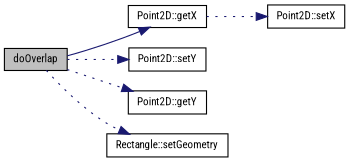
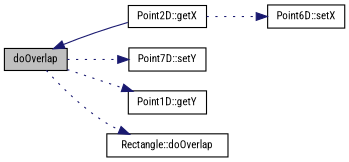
  digraph {
    fontname="Roboto Condensed"
    rankdir=LR
    node [color=black fillcolor=white fontname="Roboto Condensed" fontsize=10 shape=record style=filled]
    edge [color=midnightblue fontname="Roboto Condensed" fontsize=10 labelfontname=Helvetica labelfontsize=10 style=dotted]
    n1 [fillcolor=grey75 fontcolor=black height=0.2 label=doOverlap width=0.4]
    n2 [height=0.2 label="Point2D::getX" width=0.4]
-   n3 [height=0.2 label="Point2D::setY" width=0.4]
-   n4 [height=0.2 label="Point2D::getY" width=0.4]
-   n5 [height=0.2 label="Rectangle::setGeometry" width=0.4]
-   n6 [height=0.2 label="Point2D::setX" width=0.4]
-   n1 -> n2 [style=solid]
+   n3 [height=0.2 label="Point7D::setY" width=0.4]
+   n4 [height=0.2 label="Point1D::getY" width=0.4]
+   n5 [height=0.2 label="Rectangle::doOverlap" width=0.4]
+   n6 [height=0.2 label="Point6D::setX" width=0.4]
+   n2 -> n1 [style=solid]
    n1 -> n3
    n1 -> n4
    n1 -> n5
    n2 -> n6
  }
